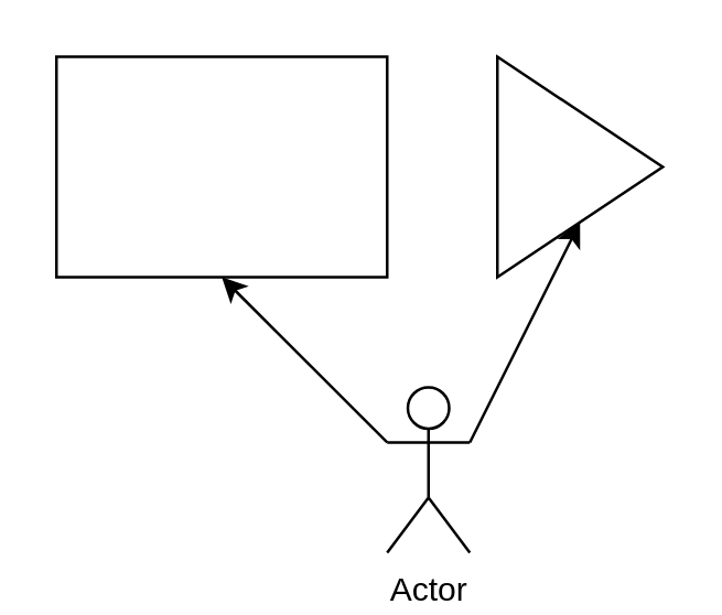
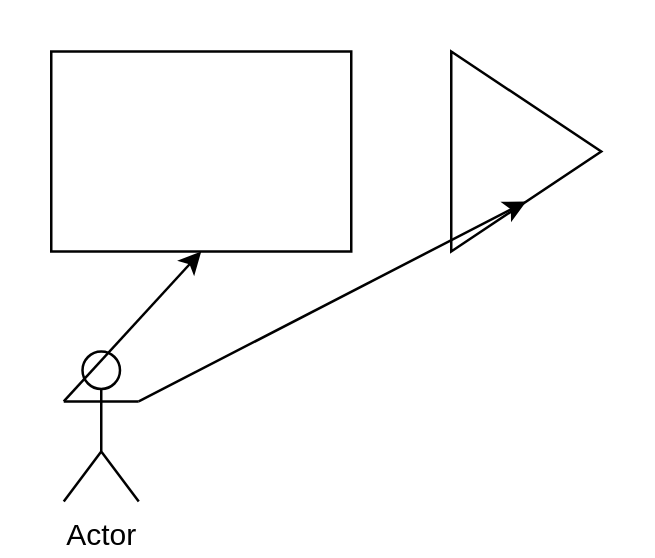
  <mxCell id="0" />
  <mxCell id="1" parent="0" />
  <mxCell id="2" value="" style="rounded=0;whiteSpace=wrap;html=1;" vertex="1" parent="1"><mxGeometry x="20" y="20" width="120" height="80" as="geometry" /></mxCell>
  <mxCell id="3" value="" style="triangle;whiteSpace=wrap;html=1;" vertex="1" parent="1"><mxGeometry x="180" y="20" width="60" height="80" as="geometry" /></mxCell>
- <mxCell id="4" value="Actor" style="shape=umlActor;verticalLabelPosition=bottom;verticalAlign=top;html=1;outlineConnect=0;" vertex="1" parent="1"><mxGeometry x="140" y="140" width="30" height="60" as="geometry" /></mxCell>
+ <mxCell id="4" value="Actor" style="shape=umlActor;verticalLabelPosition=bottom;verticalAlign=top;html=1;outlineConnect=0;" vertex="1" parent="1"><mxGeometry x="25" y="140" width="30" height="60" as="geometry" /></mxCell>
  <mxCell id="5" value="" style="endArrow=classic;html=1;rounded=0;exitX=0;exitY=0.333;exitDx=0;exitDy=0;exitPerimeter=0;entryX=0.5;entryY=1;entryDx=0;entryDy=0;" edge="1" parent="1" source="4" target="2"><mxGeometry width="50" height="50" relative="1" as="geometry"><mxPoint x="380" y="250" as="sourcePoint" /><mxPoint x="210" y="150" as="targetPoint" /></mxGeometry></mxCell>
  <mxCell id="6" value="" style="endArrow=classic;html=1;rounded=0;exitX=1;exitY=0.333;exitDx=0;exitDy=0;exitPerimeter=0;entryX=0.5;entryY=1;entryDx=0;entryDy=0;" edge="1" parent="1" source="4" target="3"><mxGeometry width="50" height="50" relative="1" as="geometry"><mxPoint x="380" y="250" as="sourcePoint" /><mxPoint x="430" y="200" as="targetPoint" /></mxGeometry></mxCell>
